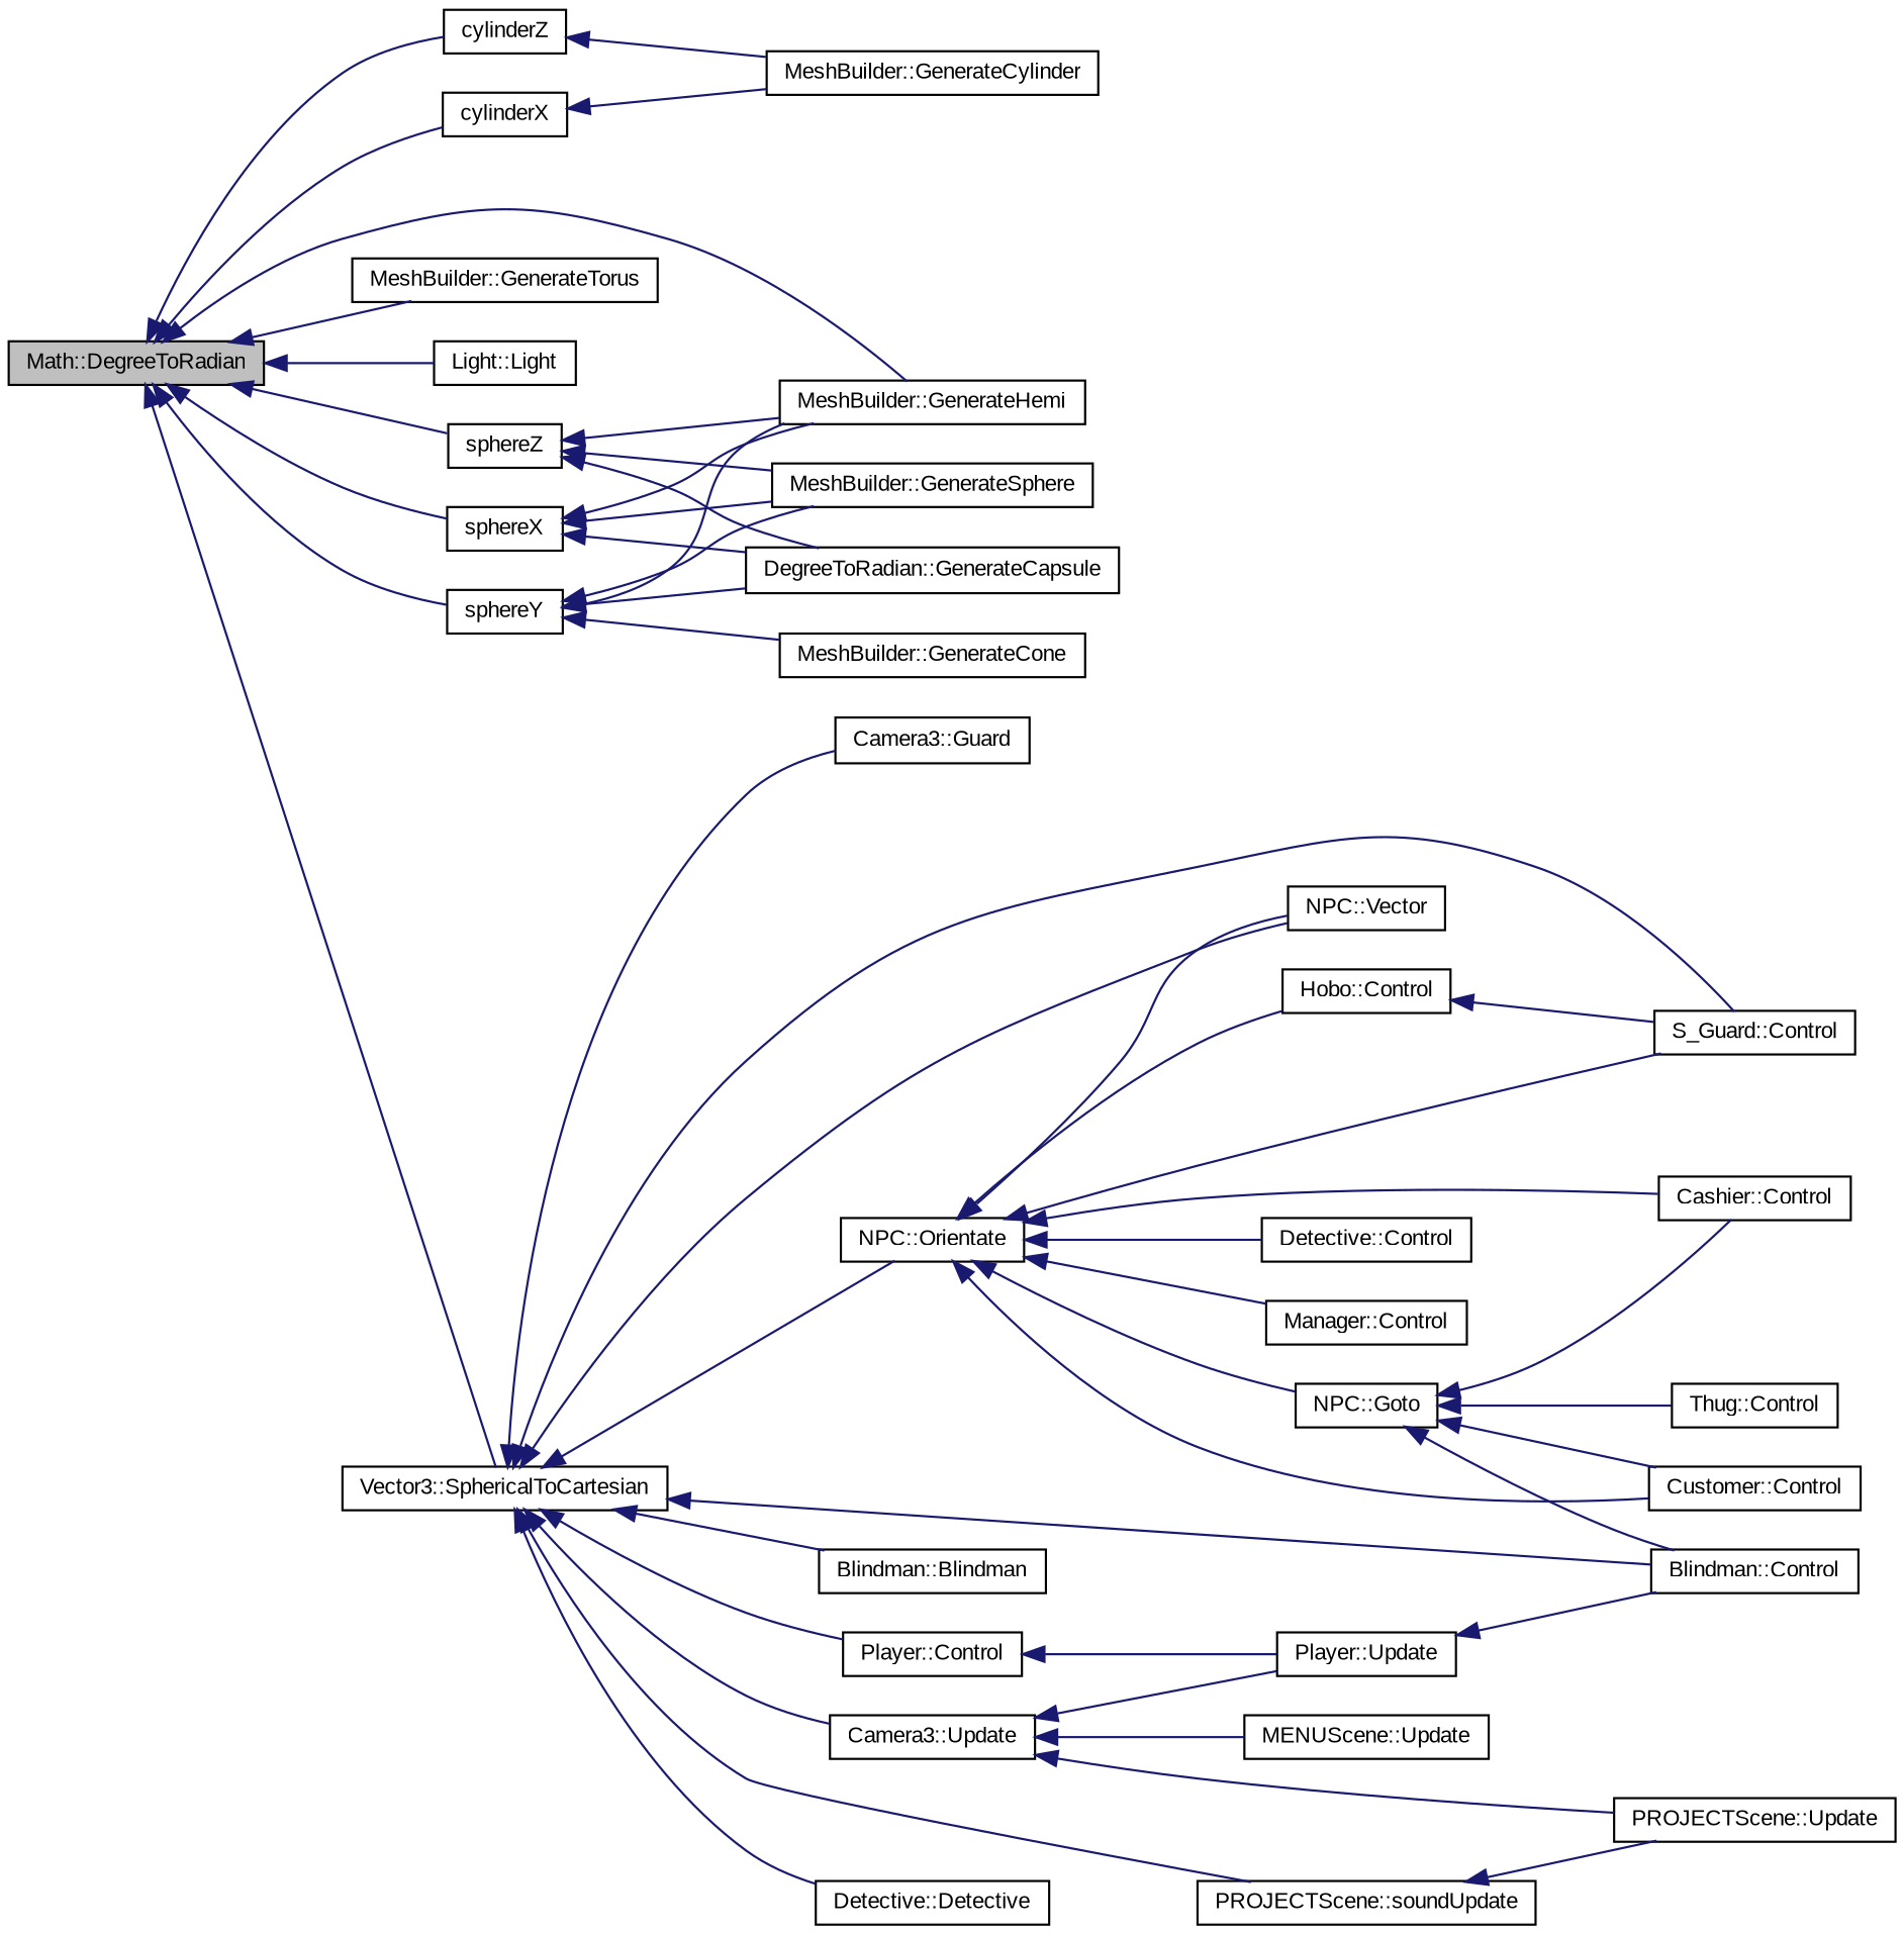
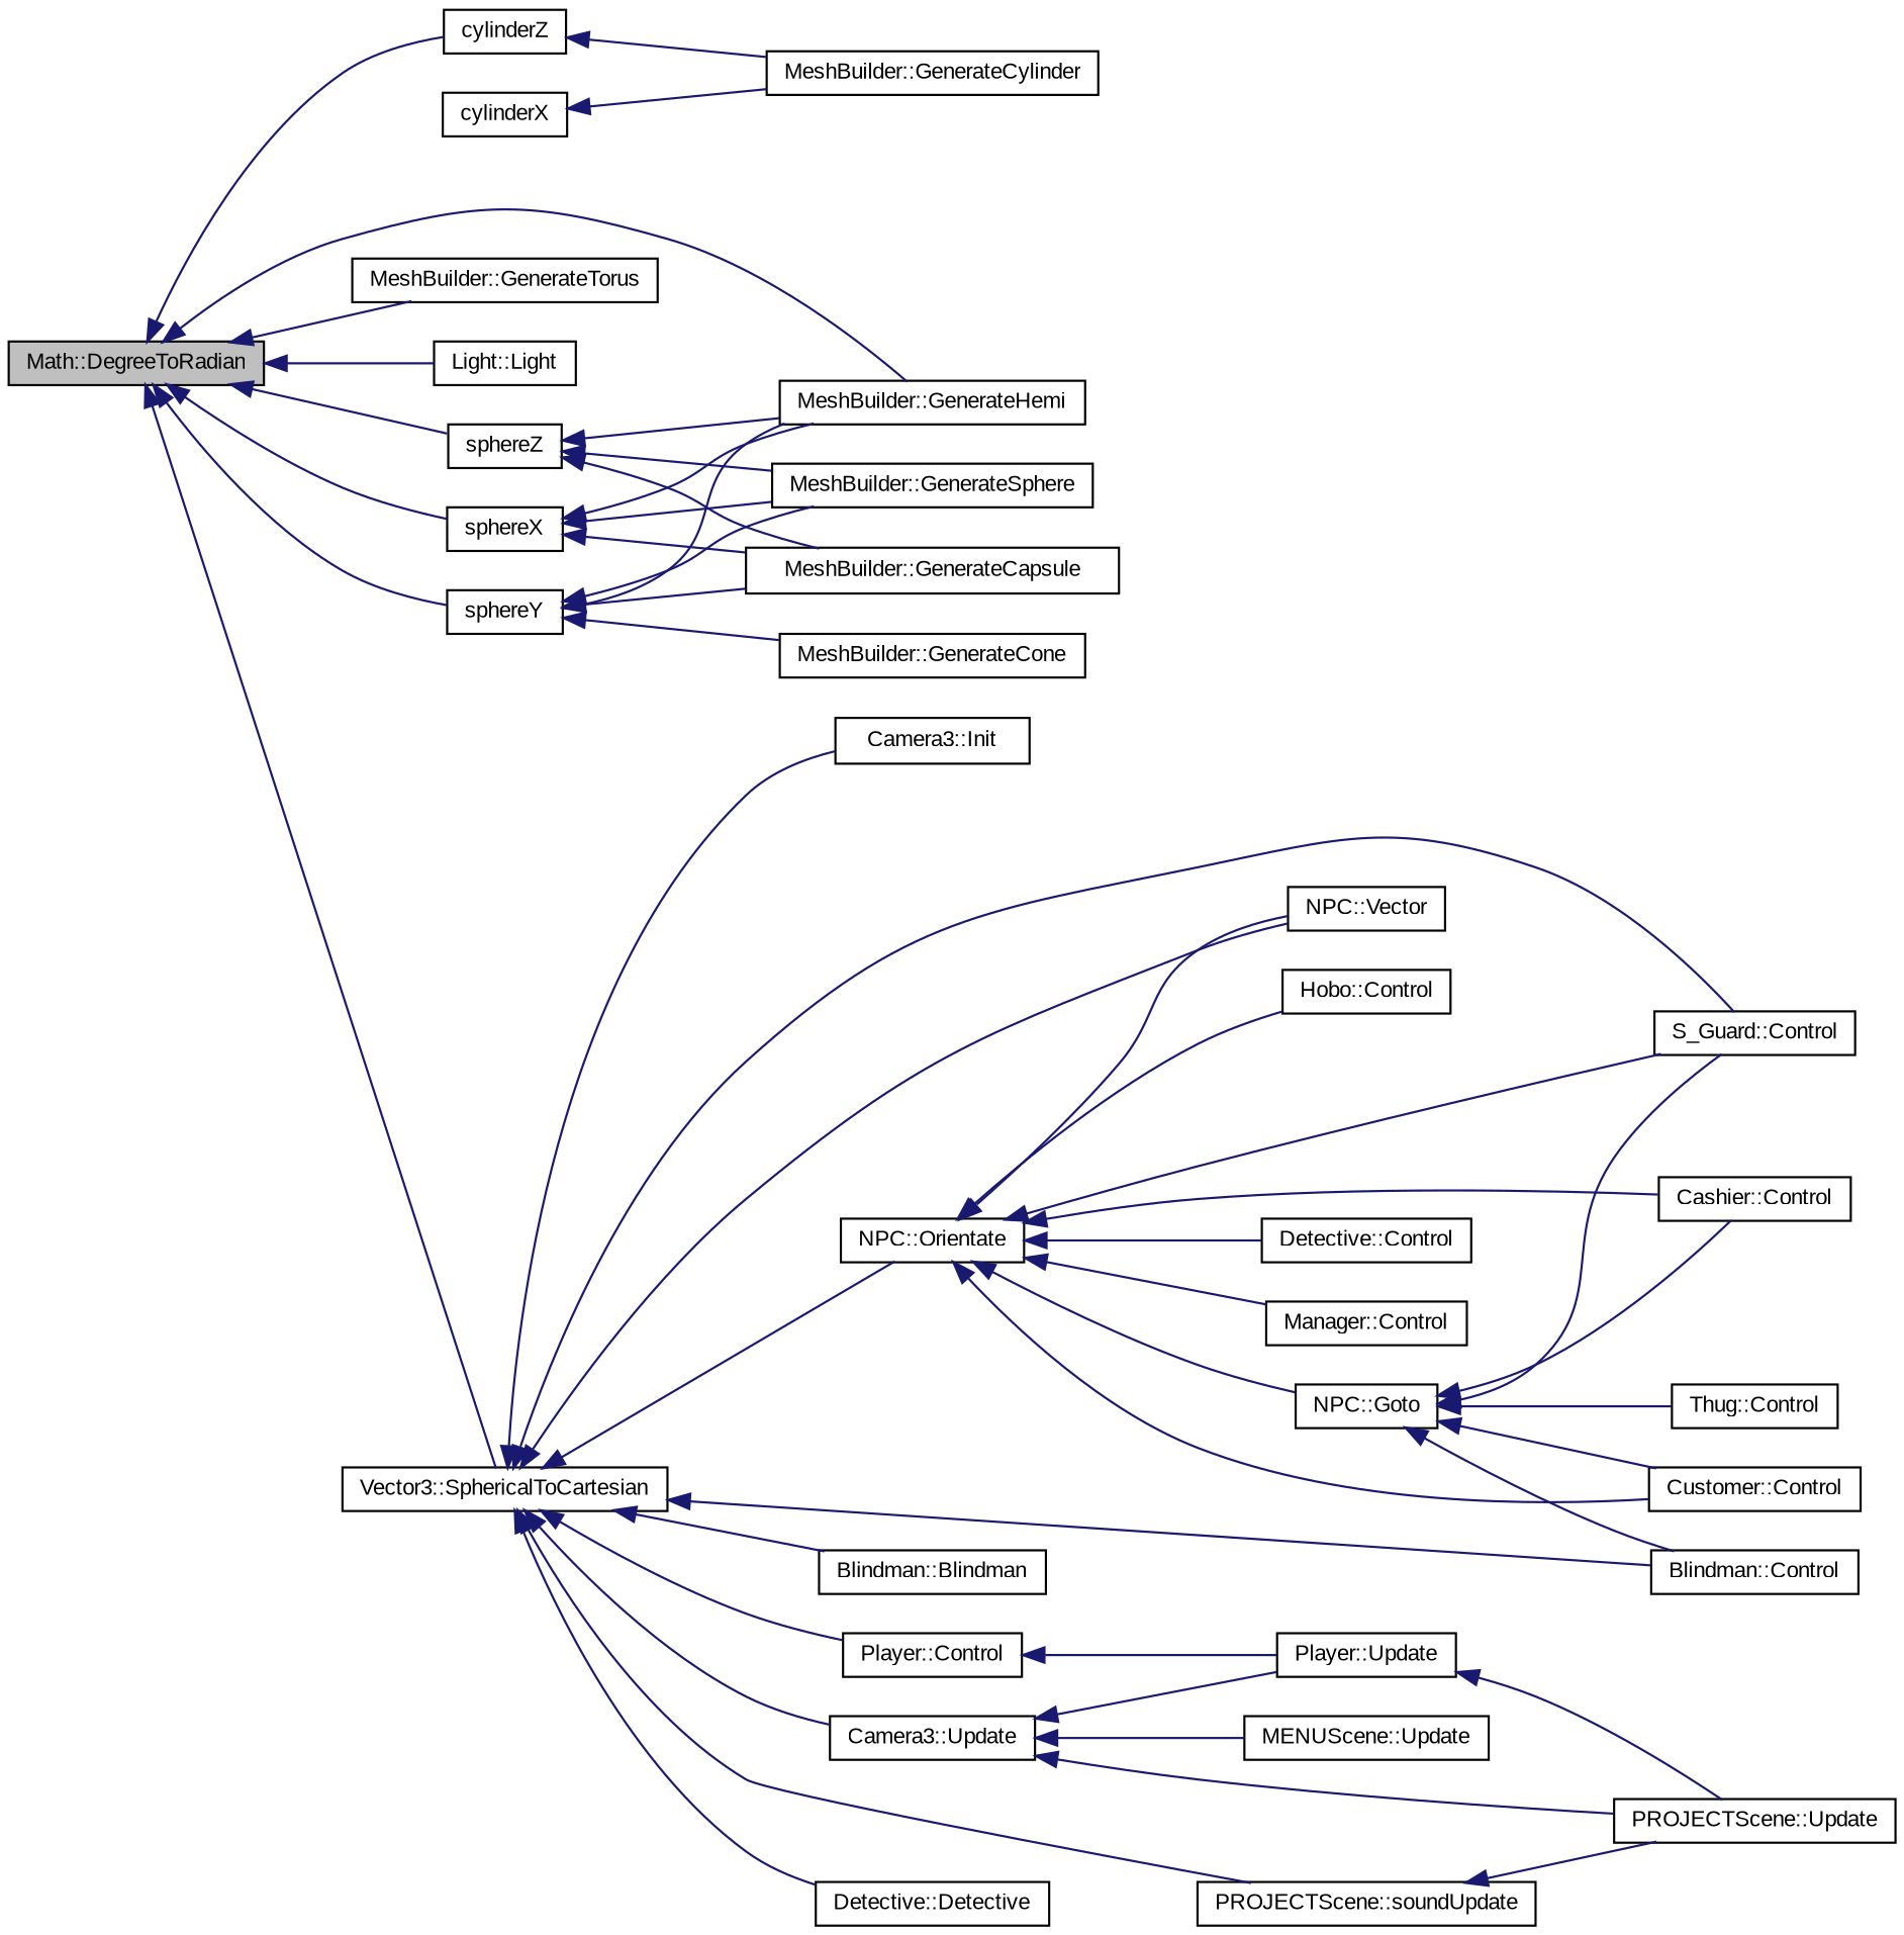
  digraph {
    fontname="Liberation Sans"
    rankdir=LR
    node [color=black fontname="Liberation Sans" fontsize=10 shape=record]
    edge [color=midnightblue dir=back fontname="Liberation Sans" fontsize=10 labelfontname=Helvetica labelfontsize=10 style=solid]
    n1 [fillcolor=grey75 fontcolor=black height=0.2 label="Math::DegreeToRadian" style=filled width=0.4]
    n2 [height=0.2 label=cylinderX width=0.4]
    n3 [height=0.2 label=cylinderZ width=0.4]
    n4 [height=0.2 label="MeshBuilder::GenerateHemi" width=0.4]
    n5 [height=0.2 label="MeshBuilder::GenerateTorus" width=0.4]
    n6 [height=0.2 label="Light::Light" width=0.4]
    n7 [height=0.2 label=sphereX width=0.4]
    n8 [height=0.2 label=sphereY width=0.4]
    n9 [height=0.2 label=sphereZ width=0.4]
    n10 [height=0.2 label="Vector3::SphericalToCartesian" width=0.4]
    n11 [height=0.2 label="MeshBuilder::GenerateCylinder" width=0.4]
    n12 [height=0.2 label="MeshBuilder::GenerateCone" width=0.4]
-   n13 [height=0.2 label="DegreeToRadian::GenerateCapsule" width=0.4]
+   n13 [height=0.2 label="MeshBuilder::GenerateCapsule" width=0.4]
    n14 [height=0.2 label="MeshBuilder::GenerateSphere" width=0.4]
    n15 [height=0.2 label="Blindman::Blindman" width=0.4]
    n16 [height=0.2 label="Player::Control" width=0.4]
    n17 [height=0.2 label="Blindman::Control" width=0.4]
    n18 [height=0.2 label="S_Guard::Control" width=0.4]
    n19 [height=0.2 label="Detective::Detective" width=0.4]
-   n20 [height=0.2 label="Camera3::Guard" width=0.4]
+   n20 [height=0.2 label="Camera3::Init" width=0.4]
    n21 [height=0.2 label="NPC::Orientate" width=0.4]
    n22 [height=0.2 label="NPC::Vector" width=0.4]
    n23 [height=0.2 label="PROJECTScene::soundUpdate" width=0.4]
    n24 [height=0.2 label="Camera3::Update" width=0.4]
    n25 [height=0.2 label="Player::Update" width=0.4]
    n26 [height=0.2 label="Hobo::Control" width=0.4]
    n27 [height=0.2 label="Cashier::Control" width=0.4]
    n28 [height=0.2 label="Customer::Control" width=0.4]
    n29 [height=0.2 label="Detective::Control" width=0.4]
    n30 [height=0.2 label="Manager::Control" width=0.4]
    n31 [height=0.2 label="NPC::Goto" width=0.4]
    n32 [height=0.2 label="PROJECTScene::Update" width=0.4]
    n33 [height=0.2 label="MENUScene::Update" width=0.4]
    n34 [height=0.2 label="Thug::Control" width=0.4]
-   n1 -> n2
    n1 -> n3
    n1 -> n4
    n1 -> n5
    n1 -> n6
    n1 -> n7
    n1 -> n8
    n1 -> n9
    n1 -> n10
    n2 -> n11
    n3 -> n11
    n7 -> n4
    n7 -> n13
    n7 -> n14
    n8 -> n4
    n8 -> n12
    n8 -> n13
    n8 -> n14
    n9 -> n4
    n9 -> n13
    n9 -> n14
    n10 -> n15
    n10 -> n16
    n10 -> n17
    n10 -> n18
    n10 -> n19
    n10 -> n20
    n10 -> n21
    n10 -> n22
    n10 -> n23
    n10 -> n24
    n16 -> n25
    n21 -> n18
    n21 -> n22
    n21 -> n26
    n21 -> n27
    n21 -> n28
    n21 -> n29
    n21 -> n30
    n21 -> n31
    n23 -> n32
    n24 -> n25
    n24 -> n32
    n24 -> n33
-   n25 -> n17
+   n25 -> n32
    n31 -> n17
-   n26 -> n18
+   n31 -> n18
    n31 -> n27
    n31 -> n28
    n31 -> n34
  }
